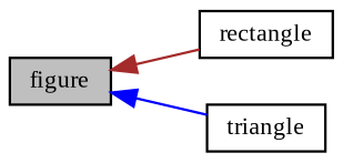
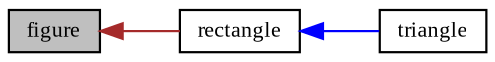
  digraph {
    fontname="Liberation Serif"
    rankdir=LR
    node [color=black fillcolor=white fontname="Liberation Serif" fontsize=10 shape=record style=filled]
    edge [dir=back fontname="Liberation Serif" fontsize=10 labelfontname=Helvetica labelfontsize=10 style=solid]
    n1 [fillcolor=grey75 fontcolor=black height=0.2 label=figure width=0.4]
    n2 [height=0.2 label=rectangle width=0.4]
    n3 [height=0.2 label=triangle width=0.4]
    n1 -> n2 [color=brown]
-   n1 -> n3 [color=blue]
+   n2 -> n3 [color=blue]
  }
